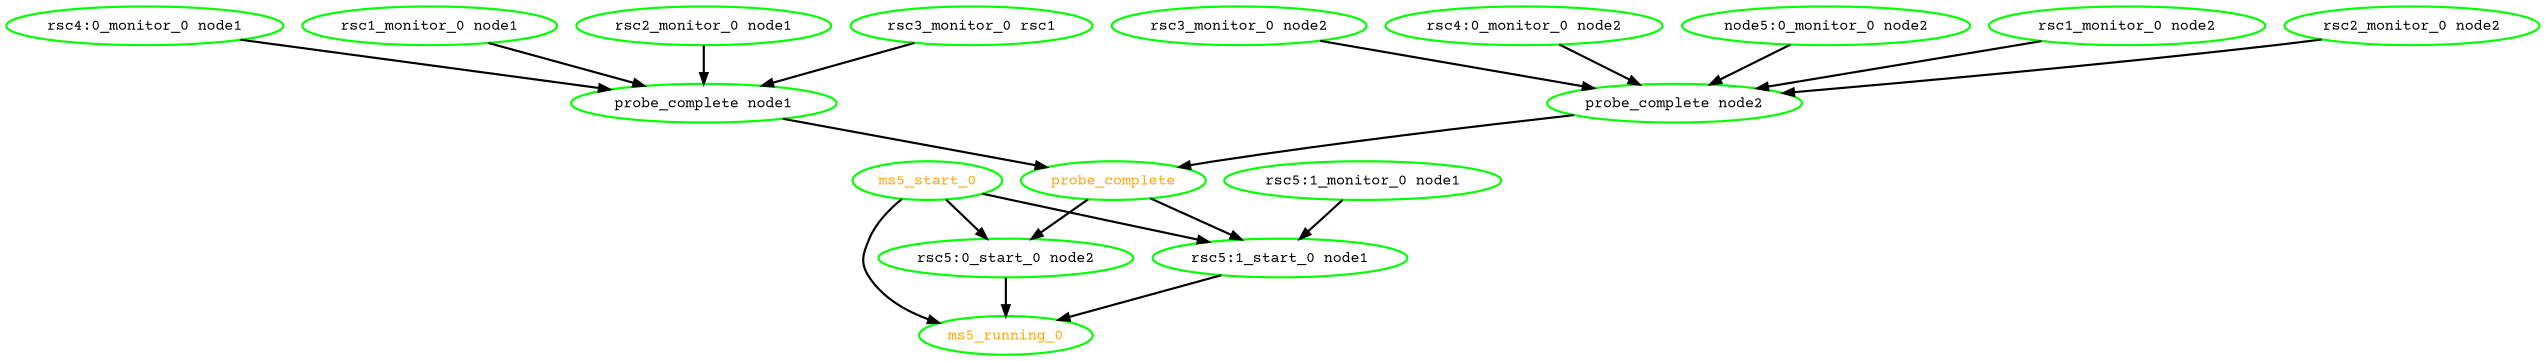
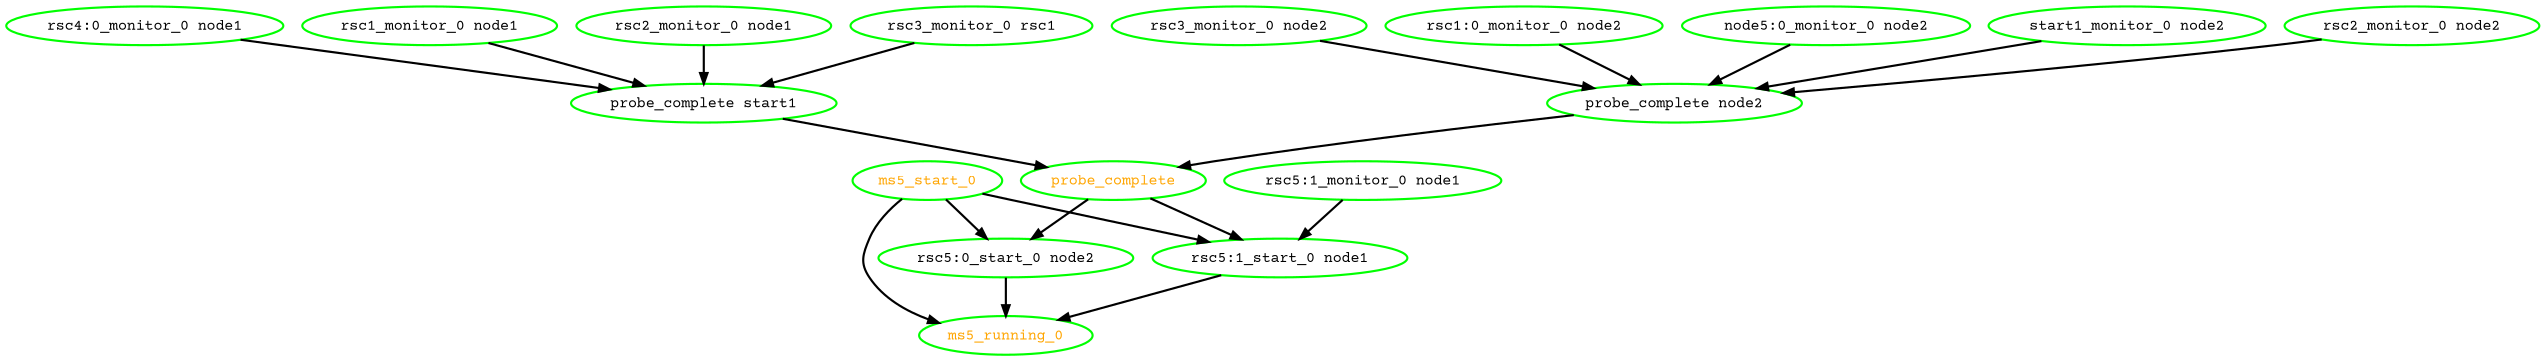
  digraph {
    fontname="Courier Prime"
    node [color=green fontcolor=black fontname="Courier Prime" style=bold]
    edge [fontname="Courier Prime" style=bold]
    ms5_running_0 [fontcolor=orange]
    ms5_start_0 [fontcolor=orange]
    "rsc5:0_start_0 node2"
    "rsc5:1_start_0 node1"
    probe_complete [fontcolor=orange]
-   "probe_complete node1"
+   "probe_complete node1" [label="probe_complete start1"]
    "probe_complete node2"
    "rsc1_monitor_0 node1"
-   "rsc1_monitor_0 node2"
+   "rsc1_monitor_0 node2" [label="start1_monitor_0 node2"]
    "rsc2_monitor_0 node1"
    "rsc2_monitor_0 node2"
    n12 [label="rsc3_monitor_0 rsc1"]
    "rsc3_monitor_0 node2"
    "rsc4:0_monitor_0 node1"
-   "rsc4:0_monitor_0 node2"
+   "rsc4:0_monitor_0 node2" [label="rsc1:0_monitor_0 node2"]
    n16 [label="node5:0_monitor_0 node2"]
    "rsc5:1_monitor_0 node1"
    ms5_start_0 -> ms5_running_0
    ms5_start_0 -> "rsc5:0_start_0 node2"
    ms5_start_0 -> "rsc5:1_start_0 node1"
    "rsc5:0_start_0 node2" -> ms5_running_0
    "rsc5:1_start_0 node1" -> ms5_running_0
    probe_complete -> "rsc5:0_start_0 node2"
    probe_complete -> "rsc5:1_start_0 node1"
    "probe_complete node1" -> probe_complete
    "probe_complete node2" -> probe_complete
    "rsc1_monitor_0 node1" -> "probe_complete node1"
    "rsc1_monitor_0 node2" -> "probe_complete node2"
    "rsc2_monitor_0 node1" -> "probe_complete node1"
    "rsc2_monitor_0 node2" -> "probe_complete node2"
    n12 -> "probe_complete node1"
    "rsc3_monitor_0 node2" -> "probe_complete node2"
    "rsc4:0_monitor_0 node1" -> "probe_complete node1"
    "rsc4:0_monitor_0 node2" -> "probe_complete node2"
    n16 -> "probe_complete node2"
    "rsc5:1_monitor_0 node1" -> "rsc5:1_start_0 node1"
  }
